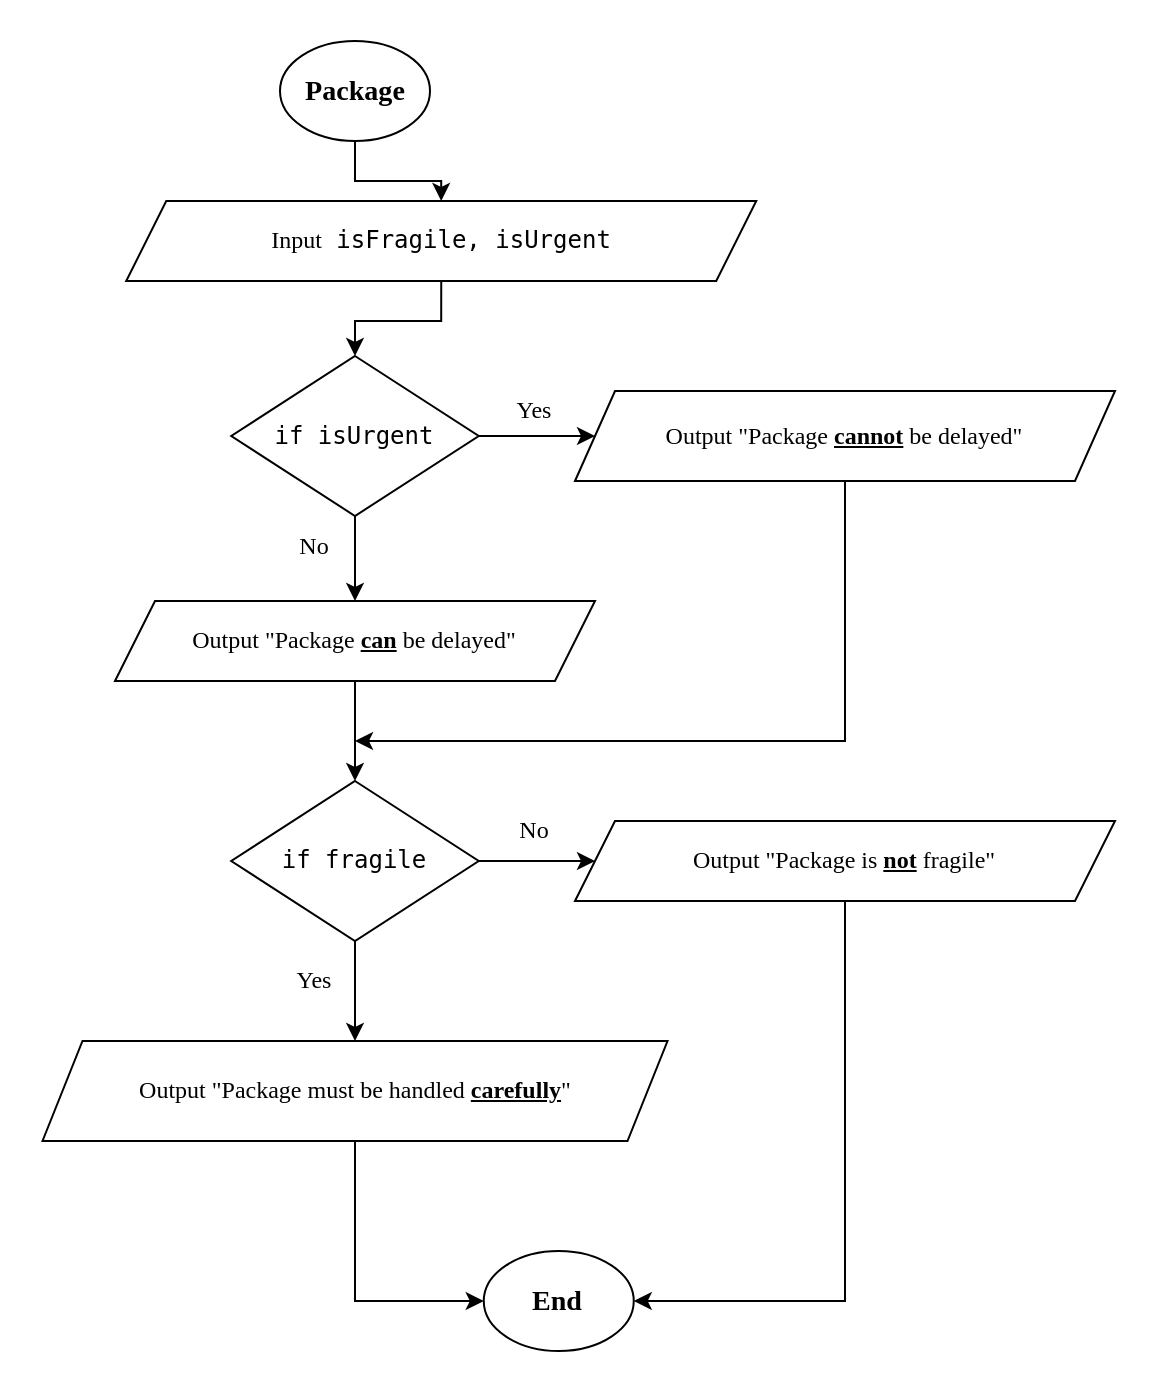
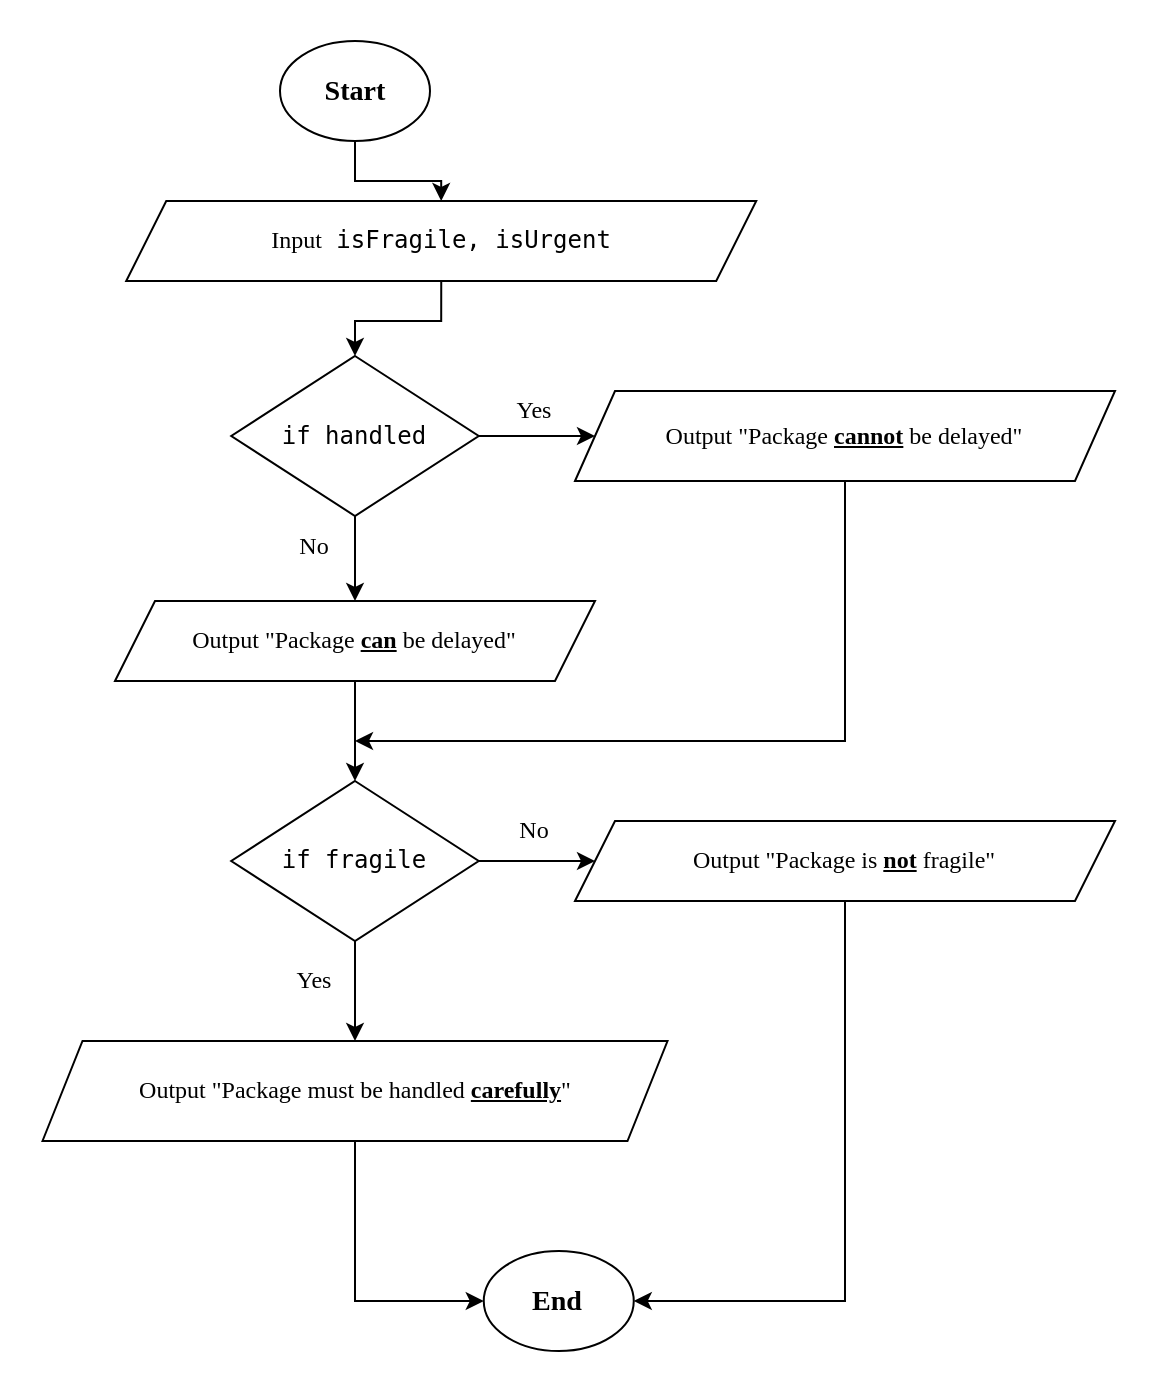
  <mxCell id="0" />
  <mxCell id="1" parent="0" />
  <mxCell id="2" style="edgeStyle=orthogonalEdgeStyle;rounded=0;orthogonalLoop=1;jettySize=auto;html=1;exitX=0.5;exitY=1;exitDx=0;exitDy=0;" edge="1" parent="1" source="3" target="5"><mxGeometry relative="1" as="geometry" /></mxCell>
- <mxCell id="3" value="&lt;h3&gt;&lt;font&gt;Package&lt;/font&gt;&lt;/h3&gt;" style="ellipse;whiteSpace=wrap;html=1;fontFamily=Verdana;" vertex="1" parent="1"><mxGeometry x="139.5" y="20" width="75" height="50" as="geometry" /></mxCell>
+ <mxCell id="3" value="&lt;h3&gt;&lt;font&gt;Start&lt;/font&gt;&lt;/h3&gt;" style="ellipse;whiteSpace=wrap;html=1;fontFamily=Verdana;" vertex="1" parent="1"><mxGeometry x="139.5" y="20" width="75" height="50" as="geometry" /></mxCell>
  <mxCell id="4" style="edgeStyle=orthogonalEdgeStyle;rounded=0;orthogonalLoop=1;jettySize=auto;html=1;exitX=0.5;exitY=1;exitDx=0;exitDy=0;entryX=0.5;entryY=0;entryDx=0;entryDy=0;" edge="1" parent="1" source="5" target="8"><mxGeometry relative="1" as="geometry" /></mxCell>
  <mxCell id="5" value="&lt;pre&gt;&lt;font face=&quot;Verdana&quot;&gt;Input&lt;/font&gt; isFragile, isUrgent&lt;/pre&gt;" style="shape=parallelogram;perimeter=parallelogramPerimeter;whiteSpace=wrap;html=1;fixedSize=1;fontFamily=Verdana;" vertex="1" parent="1"><mxGeometry x="62.62" y="100" width="315" height="40" as="geometry" /></mxCell>
  <mxCell id="6" style="edgeStyle=orthogonalEdgeStyle;rounded=0;orthogonalLoop=1;jettySize=auto;html=1;exitX=0.5;exitY=1;exitDx=0;exitDy=0;entryX=0.5;entryY=0;entryDx=0;entryDy=0;" edge="1" parent="1" source="8" target="12"><mxGeometry relative="1" as="geometry" /></mxCell>
  <mxCell id="7" style="edgeStyle=orthogonalEdgeStyle;rounded=0;orthogonalLoop=1;jettySize=auto;html=1;" edge="1" parent="1" source="8" target="10"><mxGeometry relative="1" as="geometry" /></mxCell>
- <mxCell id="8" value="&lt;pre&gt;if isUrgent&lt;/pre&gt;" style="rhombus;whiteSpace=wrap;html=1;fontFamily=Verdana;" vertex="1" parent="1"><mxGeometry x="115.13" y="177.5" width="123.75" height="80" as="geometry" /></mxCell>
+ <mxCell id="8" value="&lt;pre&gt;if handled&lt;/pre&gt;" style="rhombus;whiteSpace=wrap;html=1;fontFamily=Verdana;" vertex="1" parent="1"><mxGeometry x="115.13" y="177.5" width="123.75" height="80" as="geometry" /></mxCell>
  <mxCell id="9" style="edgeStyle=orthogonalEdgeStyle;rounded=0;orthogonalLoop=1;jettySize=auto;html=1;exitX=0.5;exitY=1;exitDx=0;exitDy=0;" edge="1" parent="1" source="10"><mxGeometry relative="1" as="geometry"><mxPoint x="177" y="370" as="targetPoint" /><Array as="points"><mxPoint x="422" y="370" /></Array></mxGeometry></mxCell>
  <mxCell id="10" value="Output &quot;Package &lt;b&gt;&lt;u&gt;cannot&lt;/u&gt;&lt;/b&gt; be delayed&quot;" style="shape=parallelogram;perimeter=parallelogramPerimeter;whiteSpace=wrap;html=1;fixedSize=1;fontFamily=Verdana;" vertex="1" parent="1"><mxGeometry x="287" y="195" width="270" height="45" as="geometry" /></mxCell>
  <mxCell id="11" style="edgeStyle=orthogonalEdgeStyle;rounded=0;orthogonalLoop=1;jettySize=auto;html=1;exitX=0.5;exitY=1;exitDx=0;exitDy=0;entryX=0.5;entryY=0;entryDx=0;entryDy=0;" edge="1" parent="1" source="12" target="15"><mxGeometry relative="1" as="geometry" /></mxCell>
  <mxCell id="12" value="Output &quot;Package &lt;b&gt;&lt;u&gt;can&lt;/u&gt;&lt;/b&gt; be delayed&quot;" style="shape=parallelogram;perimeter=parallelogramPerimeter;whiteSpace=wrap;html=1;fixedSize=1;fontFamily=Verdana;" vertex="1" parent="1"><mxGeometry x="57" y="300" width="240" height="40" as="geometry" /></mxCell>
  <mxCell id="13" style="edgeStyle=orthogonalEdgeStyle;rounded=0;orthogonalLoop=1;jettySize=auto;html=1;exitX=0.5;exitY=1;exitDx=0;exitDy=0;entryX=0.5;entryY=0;entryDx=0;entryDy=0;" edge="1" parent="1" source="15" target="19"><mxGeometry relative="1" as="geometry" /></mxCell>
  <mxCell id="14" style="edgeStyle=orthogonalEdgeStyle;rounded=0;orthogonalLoop=1;jettySize=auto;html=1;exitX=1;exitY=0.5;exitDx=0;exitDy=0;" edge="1" parent="1" source="15" target="17"><mxGeometry relative="1" as="geometry" /></mxCell>
  <mxCell id="15" value="&lt;pre&gt;if fragile&lt;/pre&gt;" style="rhombus;whiteSpace=wrap;html=1;fontFamily=Verdana;" vertex="1" parent="1"><mxGeometry x="115.12" y="390" width="123.75" height="80" as="geometry" /></mxCell>
  <mxCell id="16" style="edgeStyle=orthogonalEdgeStyle;rounded=0;orthogonalLoop=1;jettySize=auto;html=1;exitX=0.5;exitY=1;exitDx=0;exitDy=0;entryX=1;entryY=0.5;entryDx=0;entryDy=0;" edge="1" parent="1" source="17" target="20"><mxGeometry relative="1" as="geometry" /></mxCell>
  <mxCell id="17" value="Output &quot;Package is &lt;b&gt;&lt;u&gt;not&lt;/u&gt;&lt;/b&gt; fragile&quot;" style="shape=parallelogram;perimeter=parallelogramPerimeter;whiteSpace=wrap;html=1;fixedSize=1;fontFamily=Verdana;" vertex="1" parent="1"><mxGeometry x="287" y="410" width="270" height="40" as="geometry" /></mxCell>
  <mxCell id="18" style="edgeStyle=orthogonalEdgeStyle;rounded=0;orthogonalLoop=1;jettySize=auto;html=1;exitX=0.5;exitY=1;exitDx=0;exitDy=0;entryX=0;entryY=0.5;entryDx=0;entryDy=0;" edge="1" parent="1" source="19" target="20"><mxGeometry relative="1" as="geometry" /></mxCell>
  <mxCell id="19" value="Output &quot;Package must be handled &lt;b&gt;&lt;u&gt;carefully&lt;/u&gt;&lt;/b&gt;&quot;" style="shape=parallelogram;perimeter=parallelogramPerimeter;whiteSpace=wrap;html=1;fixedSize=1;fontFamily=Verdana;" vertex="1" parent="1"><mxGeometry x="20.75" y="520" width="312.5" height="50" as="geometry" /></mxCell>
  <mxCell id="20" value="&lt;h3&gt;End&lt;/h3&gt;" style="ellipse;whiteSpace=wrap;html=1;fontFamily=Verdana;" vertex="1" parent="1"><mxGeometry x="241.38" y="625" width="75" height="50" as="geometry" /></mxCell>
  <mxCell id="21" value="No" style="text;html=1;align=center;verticalAlign=middle;whiteSpace=wrap;rounded=0;fontFamily=Verdana;" vertex="1" parent="1"><mxGeometry x="127" y="257.5" width="60" height="30" as="geometry" /></mxCell>
  <mxCell id="22" value="Yes" style="text;html=1;align=center;verticalAlign=middle;whiteSpace=wrap;rounded=0;fontFamily=Verdana;" vertex="1" parent="1"><mxGeometry x="237" y="190" width="60" height="30" as="geometry" /></mxCell>
  <mxCell id="23" value="Yes" style="text;html=1;align=center;verticalAlign=middle;whiteSpace=wrap;rounded=0;fontFamily=Verdana;" vertex="1" parent="1"><mxGeometry x="127" y="475" width="60" height="30" as="geometry" /></mxCell>
  <mxCell id="24" value="No" style="text;html=1;align=center;verticalAlign=middle;whiteSpace=wrap;rounded=0;fontFamily=Verdana;" vertex="1" parent="1"><mxGeometry x="237" y="400" width="60" height="30" as="geometry" /></mxCell>
